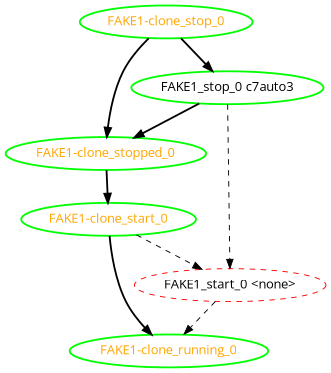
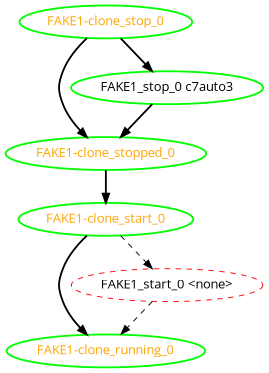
  digraph {
    fontname="Open Sans"
    node [color=green fontcolor=orange style=bold fontname="Open Sans"]
    edge [style=bold fontname="Open Sans"]
    "FAKE1-clone_running_0"
    "FAKE1-clone_start_0"
    "FAKE1_start_0 <none>" [color=red fontcolor=black style=dashed]
    "FAKE1-clone_stop_0"
    "FAKE1-clone_stopped_0"
    "FAKE1_stop_0 c7auto3" [fontcolor=black]
    "FAKE1-clone_start_0" -> "FAKE1-clone_running_0"
    "FAKE1-clone_start_0" -> "FAKE1_start_0 <none>" [style=dashed]
    "FAKE1_start_0 <none>" -> "FAKE1-clone_running_0" [style=dashed]
    "FAKE1-clone_stop_0" -> "FAKE1-clone_stopped_0"
    "FAKE1-clone_stop_0" -> "FAKE1_stop_0 c7auto3"
    "FAKE1-clone_stopped_0" -> "FAKE1-clone_start_0"
-   "FAKE1_stop_0 c7auto3" -> "FAKE1_start_0 <none>" [style=dashed]
    "FAKE1_stop_0 c7auto3" -> "FAKE1-clone_stopped_0"
  }
